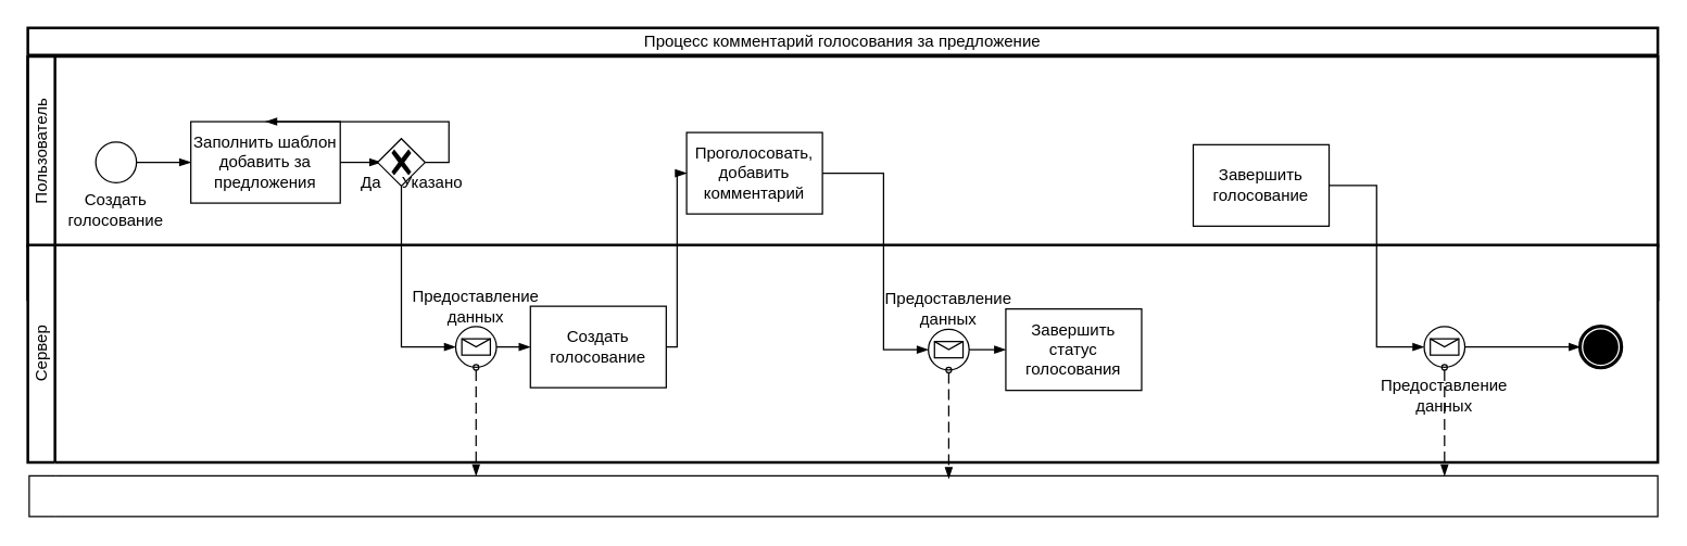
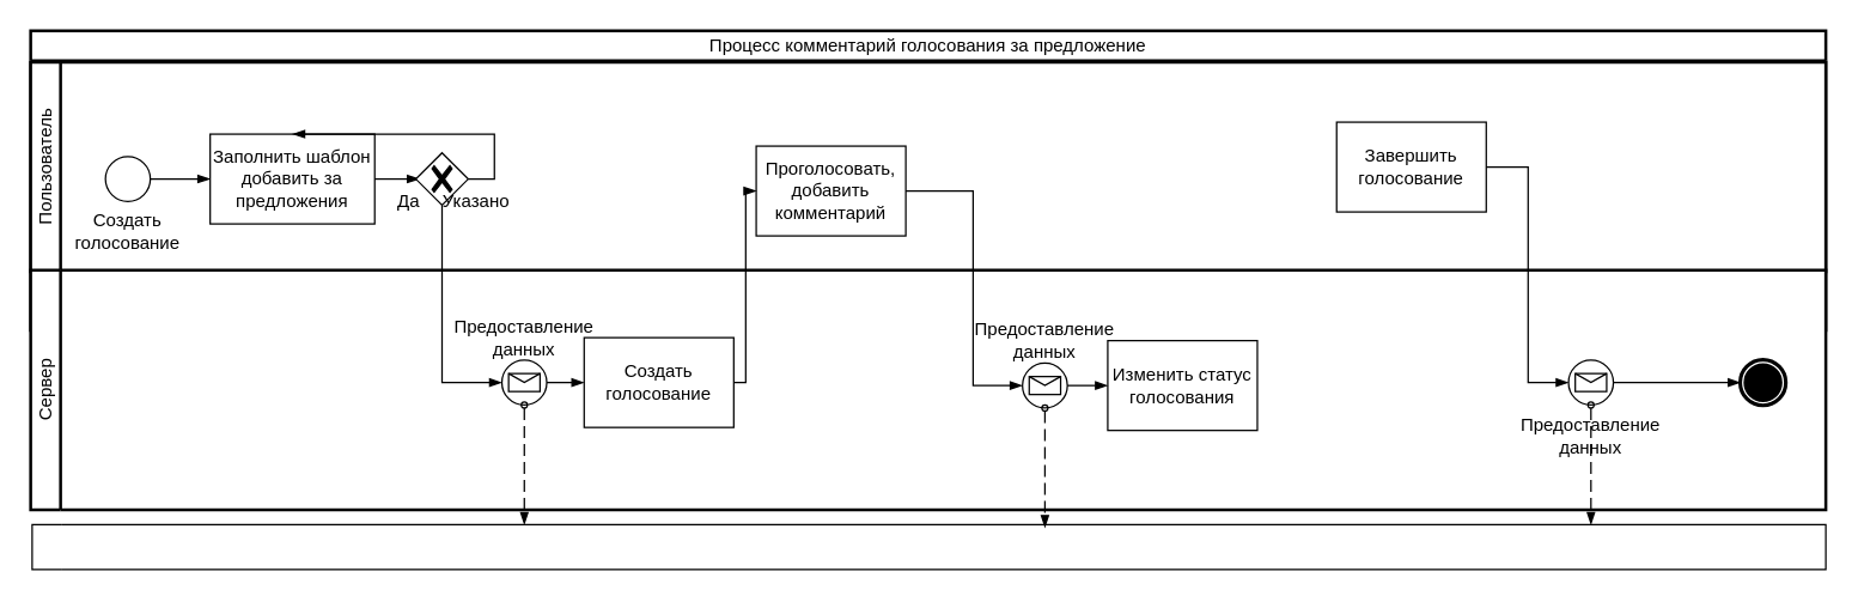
  <mxCell id="0" />
  <mxCell id="1" parent="0" />
  <mxCell id="2" value="Процесс комментарий голосования за предложение" style="swimlane;html=1;startSize=20;fontStyle=0;collapsible=0;horizontal=1;swimlaneLine=1;strokeWidth=2;swimlaneFillColor=#ffffff;whiteSpace=wrap;" vertex="1" parent="1"><mxGeometry x="20" y="20" width="1200" height="200" as="geometry" /></mxCell>
  <mxCell id="3" value="Пользователь" style="swimlane;html=1;startSize=20;fontStyle=0;collapsible=0;horizontal=0;swimlaneLine=1;swimlaneFillColor=#ffffff;strokeWidth=2;whiteSpace=wrap;" vertex="1" parent="2"><mxGeometry y="21" width="1200" height="140" as="geometry" /></mxCell>
  <mxCell id="4" value="" style="points=[[0.145,0.145,0],[0.5,0,0],[0.855,0.145,0],[1,0.5,0],[0.855,0.855,0],[0.5,1,0],[0.145,0.855,0],[0,0.5,0]];shape=mxgraph.bpmn.event;html=1;verticalLabelPosition=bottom;labelBackgroundColor=#ffffff;verticalAlign=top;align=center;perimeter=ellipsePerimeter;outlineConnect=0;aspect=fixed;outline=standard;symbol=general;" vertex="1" parent="3"><mxGeometry x="50" y="63" width="30" height="30" as="geometry" /></mxCell>
  <mxCell id="5" value="Создать голосование" style="text;html=1;align=center;verticalAlign=middle;whiteSpace=wrap;rounded=0;" vertex="1" parent="3"><mxGeometry x="35" y="98" width="60" height="30" as="geometry" /></mxCell>
  <mxCell id="6" value="" style="edgeStyle=elbowEdgeStyle;fontSize=12;html=1;endArrow=blockThin;endFill=1;rounded=0;exitX=1;exitY=0.5;exitDx=0;exitDy=0;exitPerimeter=0;entryX=0;entryY=0.5;entryDx=0;entryDy=0;entryPerimeter=0;" edge="1" parent="3" source="4"><mxGeometry width="160" relative="1" as="geometry"><mxPoint x="330" y="158" as="sourcePoint" /><mxPoint x="120" y="78" as="targetPoint" /></mxGeometry></mxCell>
  <mxCell id="7" value="Заполнить шаблон добавить за предложения" style="points=[[0.25,0,0],[0.5,0,0],[0.75,0,0],[1,0.25,0],[1,0.5,0],[1,0.75,0],[0.75,1,0],[0.5,1,0],[0.25,1,0],[0,0.75,0],[0,0.5,0],[0,0.25,0]];shape=mxgraph.bpmn.task2;whiteSpace=wrap;rectStyle=rounded;size=10;html=1;container=1;expand=0;collapsible=0;taskMarker=abstract;" vertex="1" parent="3"><mxGeometry x="120" y="48" width="110" height="60" as="geometry" /></mxCell>
  <mxCell id="8" value="" style="edgeStyle=elbowEdgeStyle;fontSize=12;html=1;endArrow=blockThin;endFill=1;rounded=0;exitX=1;exitY=0.5;exitDx=0;exitDy=0;exitPerimeter=0;" edge="1" parent="3"><mxGeometry width="160" relative="1" as="geometry"><mxPoint x="230" y="78" as="sourcePoint" /><mxPoint x="260" y="78" as="targetPoint" /></mxGeometry></mxCell>
  <mxCell id="9" value="" style="points=[[0.25,0.25,0],[0.5,0,0],[0.75,0.25,0],[1,0.5,0],[0.75,0.75,0],[0.5,1,0],[0.25,0.75,0],[0,0.5,0]];shape=mxgraph.bpmn.gateway2;html=1;verticalLabelPosition=bottom;labelBackgroundColor=#ffffff;verticalAlign=top;align=center;perimeter=rhombusPerimeter;outlineConnect=0;outline=none;symbol=none;gwType=exclusive;" vertex="1" parent="3"><mxGeometry x="257.5" y="60.5" width="35" height="35" as="geometry" /></mxCell>
  <mxCell id="10" value="Проголосовать, добавить комментарий" style="points=[[0.25,0,0],[0.5,0,0],[0.75,0,0],[1,0.25,0],[1,0.5,0],[1,0.75,0],[0.75,1,0],[0.5,1,0],[0.25,1,0],[0,0.75,0],[0,0.5,0],[0,0.25,0]];shape=mxgraph.bpmn.task2;whiteSpace=wrap;rectStyle=rounded;size=10;html=1;container=1;expand=0;collapsible=0;taskMarker=abstract;" vertex="1" parent="3"><mxGeometry x="485" y="56" width="100" height="60" as="geometry" /></mxCell>
- <mxCell id="11" value="Завершить голосование" style="points=[[0.25,0,0],[0.5,0,0],[0.75,0,0],[1,0.25,0],[1,0.5,0],[1,0.75,0],[0.75,1,0],[0.5,1,0],[0.25,1,0],[0,0.75,0],[0,0.5,0],[0,0.25,0]];shape=mxgraph.bpmn.task2;whiteSpace=wrap;rectStyle=rounded;size=10;html=1;container=1;expand=0;collapsible=0;taskMarker=abstract;" vertex="1" parent="3"><mxGeometry x="858" y="65" width="100" height="60" as="geometry" /></mxCell>
+ <mxCell id="11" value="Завершить голосование" style="points=[[0.25,0,0],[0.5,0,0],[0.75,0,0],[1,0.25,0],[1,0.5,0],[1,0.75,0],[0.75,1,0],[0.5,1,0],[0.25,1,0],[0,0.75,0],[0,0.5,0],[0,0.25,0]];shape=mxgraph.bpmn.task2;whiteSpace=wrap;rectStyle=rounded;size=10;html=1;container=1;expand=0;collapsible=0;taskMarker=abstract;" vertex="1" parent="3"><mxGeometry x="873" y="40" width="100" height="60" as="geometry" /></mxCell>
  <mxCell id="12" value="" style="edgeStyle=elbowEdgeStyle;fontSize=12;html=1;endArrow=blockThin;endFill=1;rounded=0;exitX=1;exitY=0.5;exitDx=0;exitDy=0;exitPerimeter=0;entryX=0.5;entryY=0;entryDx=0;entryDy=0;entryPerimeter=0;" edge="1" parent="3" source="9" target="7"><mxGeometry width="160" relative="1" as="geometry"><mxPoint x="260" y="129" as="sourcePoint" /><mxPoint x="420" y="129" as="targetPoint" /><Array as="points"><mxPoint x="310" y="99" /></Array></mxGeometry></mxCell>
  <mxCell id="13" value="Да" style="text;html=1;strokeColor=none;fillColor=none;align=center;verticalAlign=middle;whiteSpace=wrap;rounded=0;" vertex="1" parent="3"><mxGeometry x="212.5" y="78" width="80" height="30" as="geometry" /></mxCell>
  <mxCell id="14" value="Указано" style="text;html=1;strokeColor=none;fillColor=none;align=center;verticalAlign=middle;whiteSpace=wrap;rounded=0;" vertex="1" parent="3"><mxGeometry x="257.5" y="78" width="80" height="30" as="geometry" /></mxCell>
  <mxCell id="15" value="Сервер" style="swimlane;html=1;startSize=20;fontStyle=0;collapsible=0;horizontal=0;swimlaneLine=1;swimlaneFillColor=#ffffff;strokeWidth=2;whiteSpace=wrap;" vertex="1" parent="1"><mxGeometry x="20" y="180" width="1200" height="160" as="geometry" /></mxCell>
  <mxCell id="16" value="" style="points=[[0.145,0.145,0],[0.5,0,0],[0.855,0.145,0],[1,0.5,0],[0.855,0.855,0],[0.5,1,0],[0.145,0.855,0],[0,0.5,0]];shape=mxgraph.bpmn.event;html=1;verticalLabelPosition=bottom;labelBackgroundColor=#ffffff;verticalAlign=top;align=center;perimeter=ellipsePerimeter;outlineConnect=0;aspect=fixed;outline=standard;symbol=message;" vertex="1" parent="15"><mxGeometry x="315" y="60" width="30" height="30" as="geometry" /></mxCell>
  <mxCell id="17" value="Предоставление данных" style="text;html=1;align=center;verticalAlign=middle;whiteSpace=wrap;rounded=0;" vertex="1" parent="15"><mxGeometry x="300" y="30" width="60" height="30" as="geometry" /></mxCell>
  <mxCell id="18" value="" style="dashed=1;dashPattern=8 4;endArrow=blockThin;endFill=1;startArrow=oval;startFill=0;endSize=6;startSize=4;html=1;rounded=0;exitX=0.5;exitY=1;exitDx=0;exitDy=0;exitPerimeter=0;" edge="1" parent="15" source="16"><mxGeometry width="160" relative="1" as="geometry"><mxPoint x="350" y="145" as="sourcePoint" /><mxPoint x="330" y="170" as="targetPoint" /></mxGeometry></mxCell>
  <mxCell id="19" value="" style="points=[[0.145,0.145,0],[0.5,0,0],[0.855,0.145,0],[1,0.5,0],[0.855,0.855,0],[0.5,1,0],[0.145,0.855,0],[0,0.5,0]];shape=mxgraph.bpmn.event;html=1;verticalLabelPosition=bottom;labelBackgroundColor=#ffffff;verticalAlign=top;align=center;perimeter=ellipsePerimeter;outlineConnect=0;aspect=fixed;outline=standard;symbol=message;" vertex="1" parent="15"><mxGeometry x="663" y="62" width="30" height="30" as="geometry" /></mxCell>
  <mxCell id="20" value="Предоставление данных" style="text;html=1;align=center;verticalAlign=middle;whiteSpace=wrap;rounded=0;" vertex="1" parent="15"><mxGeometry x="648" y="32" width="60" height="30" as="geometry" /></mxCell>
  <mxCell id="21" value="" style="dashed=1;dashPattern=8 4;endArrow=blockThin;endFill=1;startArrow=oval;startFill=0;endSize=6;startSize=4;html=1;rounded=0;exitX=0.5;exitY=1;exitDx=0;exitDy=0;exitPerimeter=0;" edge="1" parent="15" source="19"><mxGeometry width="160" relative="1" as="geometry"><mxPoint x="698" y="147" as="sourcePoint" /><mxPoint x="678" y="172" as="targetPoint" /></mxGeometry></mxCell>
  <mxCell id="22" value="Предоставление данных" style="text;html=1;align=center;verticalAlign=middle;whiteSpace=wrap;rounded=0;" vertex="1" parent="15"><mxGeometry x="1013" y="96" width="60" height="30" as="geometry" /></mxCell>
  <mxCell id="23" value="" style="points=[[0.145,0.145,0],[0.5,0,0],[0.855,0.145,0],[1,0.5,0],[0.855,0.855,0],[0.5,1,0],[0.145,0.855,0],[0,0.5,0]];shape=mxgraph.bpmn.event;html=1;verticalLabelPosition=bottom;labelBackgroundColor=#ffffff;verticalAlign=top;align=center;perimeter=ellipsePerimeter;outlineConnect=0;aspect=fixed;outline=standard;symbol=message;" vertex="1" parent="15"><mxGeometry x="1028" y="60" width="30" height="30" as="geometry" /></mxCell>
  <mxCell id="24" value="" style="dashed=1;dashPattern=8 4;endArrow=blockThin;endFill=1;startArrow=oval;startFill=0;endSize=6;startSize=4;html=1;rounded=0;exitX=0.5;exitY=1;exitDx=0;exitDy=0;exitPerimeter=0;" edge="1" parent="15" source="23"><mxGeometry width="160" relative="1" as="geometry"><mxPoint x="1063" y="145" as="sourcePoint" /><mxPoint x="1043" y="170" as="targetPoint" /></mxGeometry></mxCell>
  <mxCell id="25" value="" style="points=[[0.145,0.145,0],[0.5,0,0],[0.855,0.145,0],[1,0.5,0],[0.855,0.855,0],[0.5,1,0],[0.145,0.855,0],[0,0.5,0]];shape=mxgraph.bpmn.event;html=1;verticalLabelPosition=bottom;labelBackgroundColor=#ffffff;verticalAlign=top;align=center;perimeter=ellipsePerimeter;outlineConnect=0;aspect=fixed;outline=end;symbol=terminate;" vertex="1" parent="15"><mxGeometry x="1143" y="60" width="30" height="30" as="geometry" /></mxCell>
  <mxCell id="26" value="" style="edgeStyle=elbowEdgeStyle;fontSize=12;html=1;endArrow=blockThin;endFill=1;rounded=0;exitX=1;exitY=0.5;exitDx=0;exitDy=0;exitPerimeter=0;entryX=0;entryY=0.5;entryDx=0;entryDy=0;entryPerimeter=0;" edge="1" parent="15" source="23" target="25"><mxGeometry width="160" relative="1" as="geometry"><mxPoint x="933" y="100" as="sourcePoint" /><mxPoint x="1093" y="100" as="targetPoint" /></mxGeometry></mxCell>
  <mxCell id="27" value="Создать голосование" style="points=[[0.25,0,0],[0.5,0,0],[0.75,0,0],[1,0.25,0],[1,0.5,0],[1,0.75,0],[0.75,1,0],[0.5,1,0],[0.25,1,0],[0,0.75,0],[0,0.5,0],[0,0.25,0]];shape=mxgraph.bpmn.task2;whiteSpace=wrap;rectStyle=rounded;size=10;html=1;container=1;expand=0;collapsible=0;taskMarker=abstract;" vertex="1" parent="15"><mxGeometry x="370" y="45" width="100" height="60" as="geometry" /></mxCell>
  <mxCell id="28" value="" style="edgeStyle=elbowEdgeStyle;fontSize=12;html=1;endArrow=blockThin;endFill=1;rounded=0;exitX=1;exitY=0.5;exitDx=0;exitDy=0;exitPerimeter=0;entryX=0;entryY=0.5;entryDx=0;entryDy=0;entryPerimeter=0;" edge="1" parent="15" source="16" target="27"><mxGeometry width="160" relative="1" as="geometry"><mxPoint x="310" y="-30" as="sourcePoint" /><mxPoint x="470" y="-30" as="targetPoint" /></mxGeometry></mxCell>
- <mxCell id="29" value="Завершить статус голосования" style="points=[[0.25,0,0],[0.5,0,0],[0.75,0,0],[1,0.25,0],[1,0.5,0],[1,0.75,0],[0.75,1,0],[0.5,1,0],[0.25,1,0],[0,0.75,0],[0,0.5,0],[0,0.25,0]];shape=mxgraph.bpmn.task2;whiteSpace=wrap;rectStyle=rounded;size=10;html=1;container=1;expand=0;collapsible=0;taskMarker=abstract;" vertex="1" parent="15"><mxGeometry x="720" y="47" width="100" height="60" as="geometry" /></mxCell>
+ <mxCell id="29" value="Изменить статус голосования" style="points=[[0.25,0,0],[0.5,0,0],[0.75,0,0],[1,0.25,0],[1,0.5,0],[1,0.75,0],[0.75,1,0],[0.5,1,0],[0.25,1,0],[0,0.75,0],[0,0.5,0],[0,0.25,0]];shape=mxgraph.bpmn.task2;whiteSpace=wrap;rectStyle=rounded;size=10;html=1;container=1;expand=0;collapsible=0;taskMarker=abstract;" vertex="1" parent="15"><mxGeometry x="720" y="47" width="100" height="60" as="geometry" /></mxCell>
  <mxCell id="30" value="" style="edgeStyle=elbowEdgeStyle;fontSize=12;html=1;endArrow=blockThin;endFill=1;rounded=0;exitX=1;exitY=0.5;exitDx=0;exitDy=0;exitPerimeter=0;entryX=0;entryY=0.5;entryDx=0;entryDy=0;entryPerimeter=0;" edge="1" parent="15" source="19" target="29"><mxGeometry width="160" relative="1" as="geometry"><mxPoint x="744" y="10" as="sourcePoint" /><mxPoint x="904" y="10" as="targetPoint" /></mxGeometry></mxCell>
  <mxCell id="31" value="" style="swimlane;html=1;startSize=20;fontStyle=0;collapsible=0;horizontal=0;swimlaneLine=0;fillColor=none;whiteSpace=wrap;" vertex="1" parent="1"><mxGeometry x="21" y="350" width="1199" height="30" as="geometry" /></mxCell>
  <mxCell id="32" value="" style="edgeStyle=elbowEdgeStyle;fontSize=12;html=1;endArrow=blockThin;endFill=1;rounded=0;exitX=0.5;exitY=1;exitDx=0;exitDy=0;exitPerimeter=0;entryX=0;entryY=0.5;entryDx=0;entryDy=0;entryPerimeter=0;" edge="1" parent="1" source="9" target="16"><mxGeometry width="160" relative="1" as="geometry"><mxPoint x="260" y="190" as="sourcePoint" /><mxPoint x="420" y="190" as="targetPoint" /><Array as="points"><mxPoint x="295" y="190" /></Array></mxGeometry></mxCell>
  <mxCell id="33" value="" style="edgeStyle=elbowEdgeStyle;fontSize=12;html=1;endArrow=blockThin;endFill=1;rounded=0;exitX=1;exitY=0.5;exitDx=0;exitDy=0;exitPerimeter=0;entryX=0;entryY=0.5;entryDx=0;entryDy=0;entryPerimeter=0;" edge="1" parent="1" source="10" target="19"><mxGeometry width="160" relative="1" as="geometry"><mxPoint x="754" y="117" as="sourcePoint" /><mxPoint x="789" y="192" as="targetPoint" /><Array as="points"><mxPoint x="650" y="190" /></Array></mxGeometry></mxCell>
  <mxCell id="34" value="" style="edgeStyle=elbowEdgeStyle;fontSize=12;html=1;endArrow=blockThin;endFill=1;rounded=0;exitX=1;exitY=0.5;exitDx=0;exitDy=0;exitPerimeter=0;entryX=0;entryY=0.5;entryDx=0;entryDy=0;entryPerimeter=0;" edge="1" parent="1" source="11" target="23"><mxGeometry width="160" relative="1" as="geometry"><mxPoint x="913" y="220" as="sourcePoint" /><mxPoint x="1073" y="220" as="targetPoint" /></mxGeometry></mxCell>
  <mxCell id="35" value="" style="edgeStyle=elbowEdgeStyle;fontSize=12;html=1;endArrow=blockThin;endFill=1;rounded=0;exitX=1;exitY=0.5;exitDx=0;exitDy=0;exitPerimeter=0;entryX=0;entryY=0.5;entryDx=0;entryDy=0;entryPerimeter=0;" edge="1" parent="1" source="27" target="10"><mxGeometry width="160" relative="1" as="geometry"><mxPoint x="480" y="200" as="sourcePoint" /><mxPoint x="640" y="200" as="targetPoint" /></mxGeometry></mxCell>
